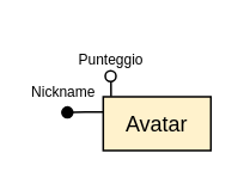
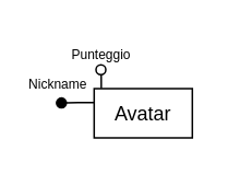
  <mxCell id="0" />
  <mxCell id="1" parent="0" />
- <mxCell id="2" value="Avatar" style="whiteSpace=wrap;html=1;align=center;fillColor=#fff2cc;" vertex="1" parent="1"><mxGeometry x="56.88" y="53.5" width="60" height="30" as="geometry" /></mxCell>
+ <mxCell id="2" value="Avatar" style="whiteSpace=wrap;html=1;align=center;" vertex="1" parent="1"><mxGeometry x="56.88" y="53.5" width="60" height="30" as="geometry" /></mxCell>
  <mxCell id="3" value="&lt;font style=&quot;font-size: 8px;&quot;&gt;Punteggio&lt;/font&gt;" style="text;html=1;align=center;verticalAlign=middle;whiteSpace=wrap;rounded=1;strokeColor=none;" vertex="1" parent="1"><mxGeometry x="37" y="20" width="49" height="23" as="geometry" /></mxCell>
  <mxCell id="4" style="edgeStyle=orthogonalEdgeStyle;rounded=0;orthogonalLoop=1;jettySize=auto;html=1;exitX=0;exitY=0.25;exitDx=0;exitDy=0;endArrow=oval;endFill=1;" edge="1" parent="1"><mxGeometry relative="1" as="geometry"><mxPoint x="36.88" y="62.23" as="targetPoint" /><mxPoint x="56.88" y="62" as="sourcePoint" /><Array as="points"><mxPoint x="46.88" y="62.23" /></Array></mxGeometry></mxCell>
  <mxCell id="5" value="&lt;font style=&quot;font-size: 8px;&quot;&gt;Nickname&lt;/font&gt;" style="text;html=1;align=center;verticalAlign=middle;whiteSpace=wrap;rounded=1;strokeColor=none;" vertex="1" parent="1"><mxGeometry x="20" y="38.5" width="30" height="23.5" as="geometry" /></mxCell>
  <mxCell id="6" style="edgeStyle=orthogonalEdgeStyle;rounded=0;orthogonalLoop=1;jettySize=auto;html=1;exitX=0.152;exitY=-0.053;exitDx=0;exitDy=0;endArrow=oval;endFill=0;exitPerimeter=0;" edge="1" parent="1"><mxGeometry relative="1" as="geometry"><mxPoint x="61" y="42" as="targetPoint" /><mxPoint x="61.23" y="53.41" as="sourcePoint" /><Array as="points"><mxPoint x="61.23" y="46" /></Array></mxGeometry></mxCell>
